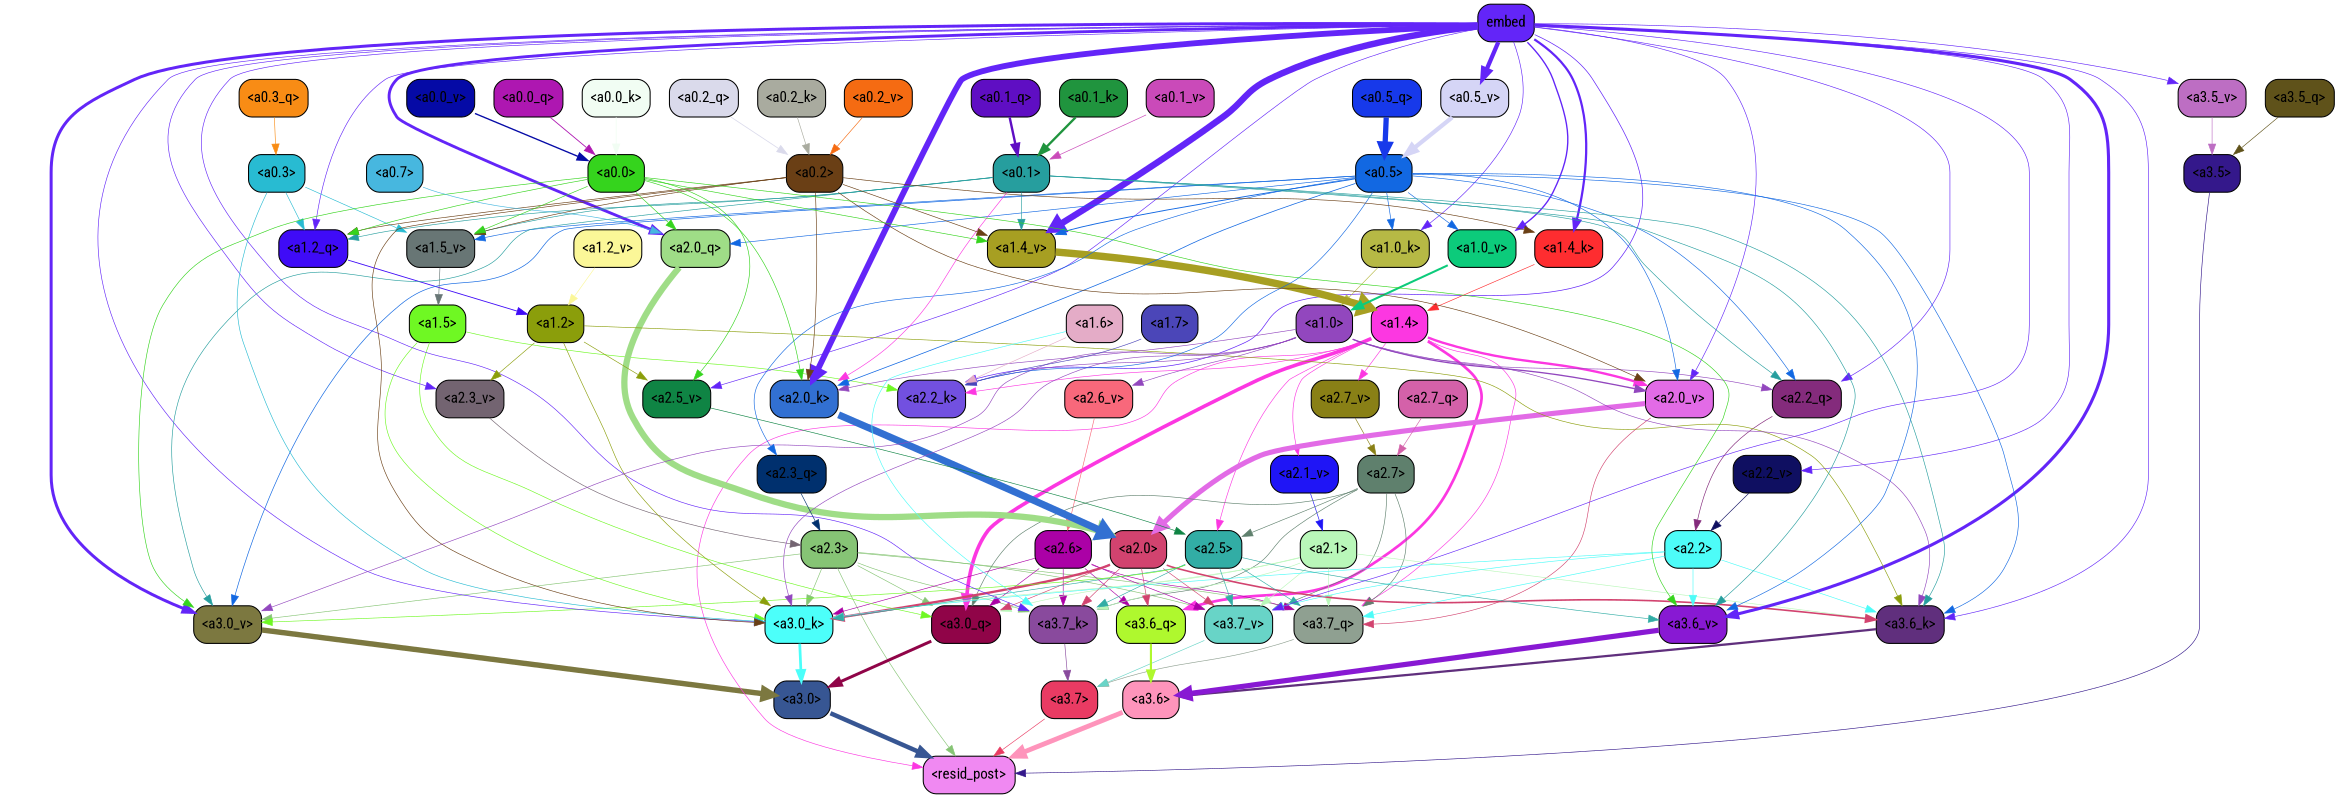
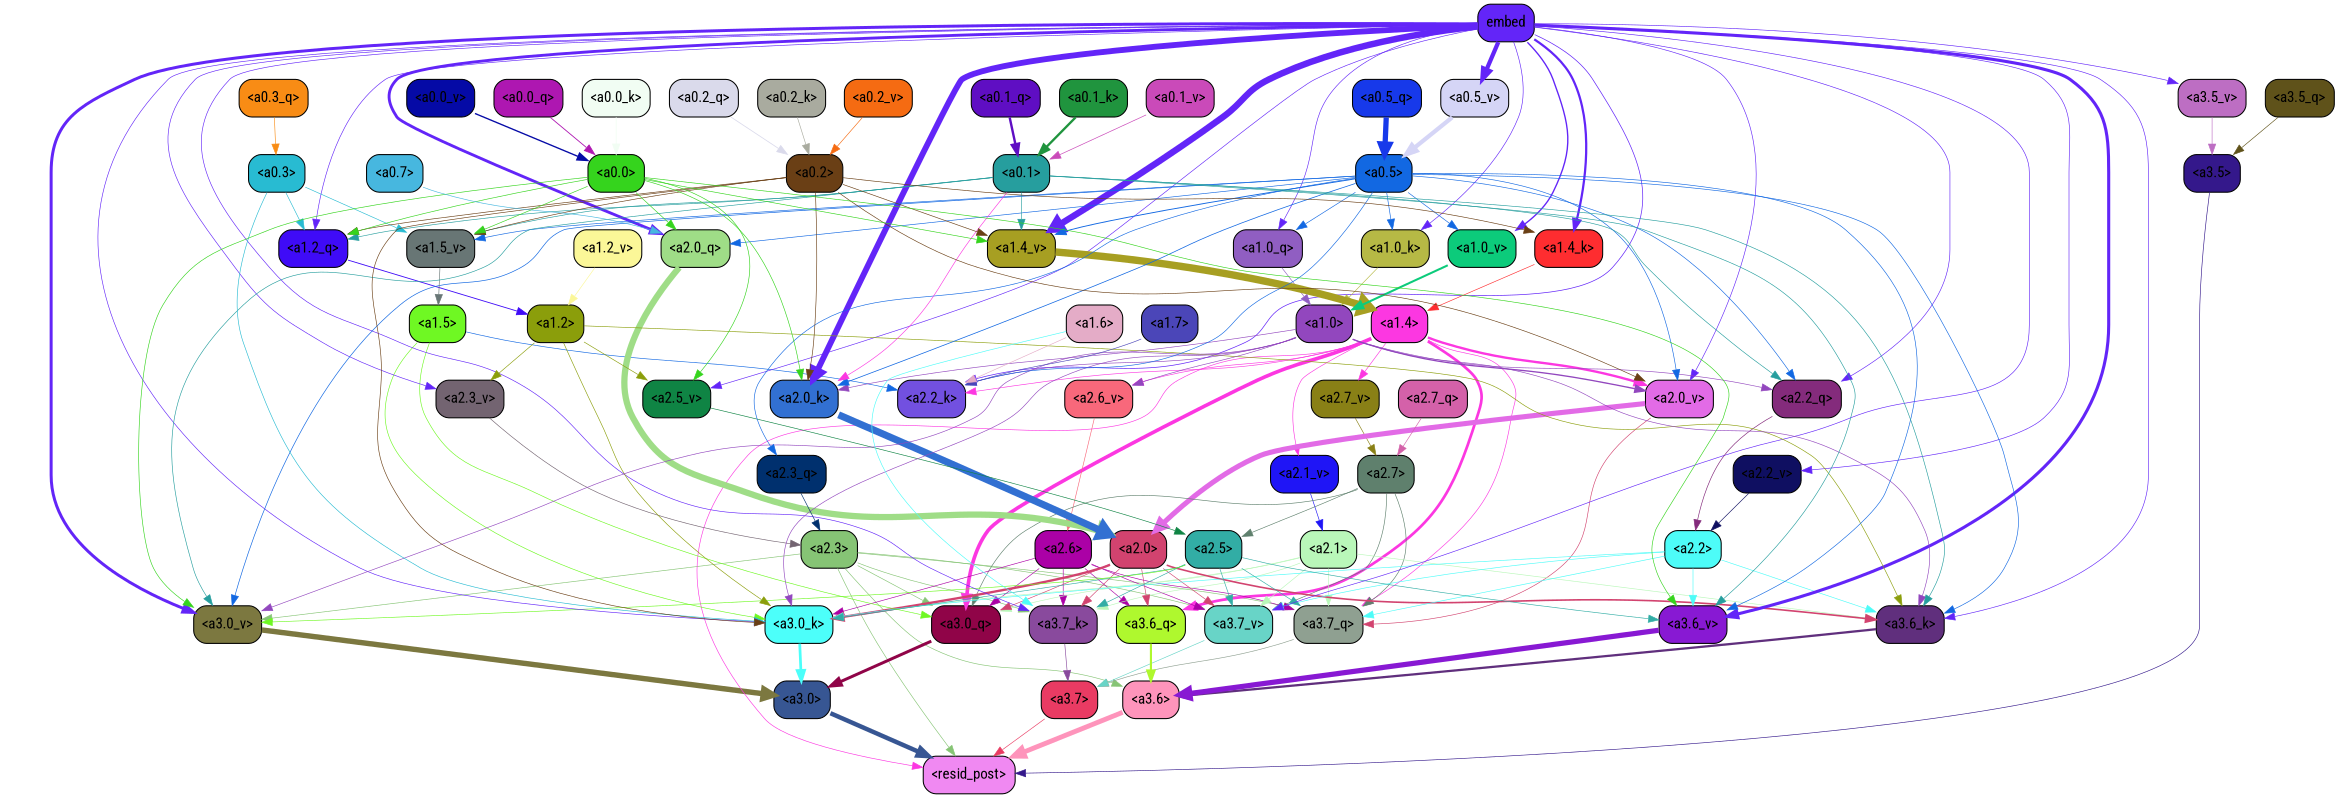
  strict digraph {
    fontname="Roboto Condensed"
    splines=true
    node [color=black fontname="Roboto Condensed" shape=box style="filled, rounded"]
    edge [color="#6325f8" fontname="Roboto Condensed" penwidth=0.6]
    "<a3.7>" [fillcolor="#e93b63"]
    "<resid_post>" [fillcolor="#f089f2"]
    "<a3.6>" [fillcolor="#fe94bb"]
    "<a3.5>" [fillcolor="#34188b"]
    "<a3.0>" [fillcolor="#375693"]
    "<a2.3>" [fillcolor="#86c475"]
    "<a3.7_q>" [fillcolor="#8fa091"]
    "<a3.0_q>" [fillcolor="#900448"]
    "<a3.7_k>" [fillcolor="#894a9d"]
    "<a3.0_k>" [fillcolor="#4cfffa"]
    "<a3.7_v>" [fillcolor="#68d4c7"]
    "<a3.0_v>" [fillcolor="#7c7840"]
    "<a1.4>" [fillcolor="#fc37e1"]
    "<a3.6_q>" [fillcolor="#aff82e"]
    "<a2.2_k>" [fillcolor="#7250e0"]
    "<a2.7_v>" [fillcolor="#898016"]
    "<a2.6_v>" [fillcolor="#f8687b"]
    "<a2.1_v>" [fillcolor="#1f15f6"]
    "<a2.0_v>" [fillcolor="#e26be6"]
    "<a2.7>" [fillcolor="#5f806d"]
    "<a2.6>" [fillcolor="#ab01a6"]
    "<a2.1>" [fillcolor="#b9f7b9"]
    "<a2.0>" [fillcolor="#d2436f"]
    "<a2.2>" [fillcolor="#4dfcf8"]
    "<a3.6_k>" [fillcolor="#602f7d"]
    "<a3.6_v>" [fillcolor="#8819d3"]
    "<a2.5>" [fillcolor="#32ada5"]
    "<a3.5_q>" [fillcolor="#5f521a"]
    "<a3.5_v>" [fillcolor="#bd6ec3"]
    "<a1.5>" [fillcolor="#6ff823"]
    embed [fillcolor="#6325f8"]
    "<a2.2_q>" [fillcolor="#842b7c"]
    "<a2.0_q>" [fillcolor="#9fdd87"]
    "<a2.0_k>" [fillcolor="#3270d2"]
    "<a2.5_v>" [fillcolor="#0f8444"]
    "<a2.3_v>" [fillcolor="#736471"]
    "<a2.2_v>" [fillcolor="#0f0f61"]
    "<a1.2_q>" [fillcolor="#3f0bf7"]
+   "<a1.0_q>" [fillcolor="#905ec2"]
    "<a1.4_k>" [fillcolor="#fe2d30"]
    "<a1.0_k>" [fillcolor="#b6b945"]
    "<a1.4_v>" [fillcolor="#a79f22"]
    "<a1.0_v>" [fillcolor="#0ccb7b"]
    "<a0.5_v>" [fillcolor="#d5d5f6"]
    "<a1.2>" [fillcolor="#8b9e0b"]
    "<a1.0>" [fillcolor="#9247be"]
    "<a0.5>" [fillcolor="#1268e2"]
    "<a2.3_q>" [fillcolor="#00306e"]
    "<a1.5_v>" [fillcolor="#687675"]
    "<a0.1>" [fillcolor="#269e9e"]
    "<a0.3>" [fillcolor="#28bbd2"]
    "<a0.2>" [fillcolor="#6a3f15"]
    "<a0.0>" [fillcolor="#35d41d"]
    "<a2.7_q>" [fillcolor="#d461a9"]
    "<a1.7>" [fillcolor="#4b46b8"]
    "<a1.6>" [fillcolor="#e4acc7"]
    "<a1.2_v>" [fillcolor="#fbf798"]
    "<a0.7>" [fillcolor="#47b7df"]
    "<a0.5_q>" [fillcolor="#1739ea"]
    "<a0.3_q>" [fillcolor="#f88c15"]
    "<a0.2_q>" [fillcolor="#dadaeb"]
    "<a0.1_q>" [fillcolor="#5f0ec3"]
    "<a0.0_q>" [fillcolor="#ae17b1"]
    "<a0.2_k>" [fillcolor="#a9ab9f"]
    "<a0.1_k>" [fillcolor="#20943e"]
    "<a0.0_k>" [fillcolor="#f1fdf3"]
    "<a0.2_v>" [fillcolor="#f56b12"]
    "<a0.1_v>" [fillcolor="#ca4ab9"]
    "<a0.0_v>" [fillcolor="#050aa6"]
    "<a3.7>" -> "<resid_post>" [color="#e93b63"]
    "<a3.6>" -> "<resid_post>" [color="#fe94bb" penwidth=4.6696330308914185]
    "<a3.5>" -> "<resid_post>" [color="#34188b"]
    "<a3.0>" -> "<resid_post>" [color="#375693" penwidth=4.282557368278503]
    "<a2.3>" -> "<resid_post>" [color="#86c475"]
    "<a2.3>" -> "<a3.7_q>" [color="#86c475"]
    "<a2.3>" -> "<a3.0_q>" [color="#86c475"]
    "<a2.3>" -> "<a3.7_k>" [color="#86c475"]
-   "<a2.3>" -> "<a3.0_k>" [color="#86c475"]
+   "<a2.3>" -> "<a3.6>" [color="#86c475"]
    "<a2.3>" -> "<a3.7_v>" [color="#86c475"]
    "<a2.3>" -> "<a3.0_v>" [color="#86c475"]
    "<a3.7_q>" -> "<a3.7>" [color="#8fa091"]
    "<a3.0_q>" -> "<a3.0>" [color="#900448" penwidth=2.8638100624084473]
    "<a3.7_k>" -> "<a3.7>" [color="#894a9d"]
    "<a3.0_k>" -> "<a3.0>" [color="#4cfffa" penwidth=2.6274144649505615]
    "<a3.7_v>" -> "<a3.7>" [color="#68d4c7"]
    "<a3.0_v>" -> "<a3.0>" [color="#7c7840" penwidth=5.188832879066467]
    "<a1.4>" -> "<resid_post>" [color="#fc37e1"]
    "<a1.4>" -> "<a3.7_q>" [color="#fc37e1"]
    "<a1.4>" -> "<a3.0_q>" [color="#fc37e1" penwidth=3.4971605762839317]
    "<a1.4>" -> "<a3.6_q>" [color="#fc37e1" penwidth=2.6073555648326874]
    "<a1.4>" -> "<a2.2_k>" [color="#fc37e1"]
    "<a1.4>" -> "<a2.7_v>" [color="#fc37e1"]
-   "<a1.4>" -> "<a2.5>" [color="#fc37e1"]
+   "<a1.4>" -> "<a2.6_v>" [color="#fc37e1"]
    "<a1.4>" -> "<a2.1_v>" [color="#fc37e1"]
    "<a1.4>" -> "<a2.0_v>" [color="#fc37e1" penwidth=2.268670678138733]
    "<a3.6_q>" -> "<a3.6>" [color="#aff82e" penwidth=2.03758105635643]
    "<a2.7_v>" -> "<a2.7>" [color="#898016"]
    "<a2.6_v>" -> "<a2.6>" [color="#f8687b"]
    "<a2.1_v>" -> "<a2.1>" [color="#1f15f6"]
    "<a2.0_v>" -> "<a3.7_q>" [color="#d2436f"]
    "<a2.0_v>" -> "<a2.0>" [color="#e26be6" penwidth=4.906715989112854]
    "<a2.7>" -> "<a3.7_q>" [color="#5f806d"]
    "<a2.7>" -> "<a3.0_q>" [color="#5f806d"]
-   "<a2.7>" -> "<a3.7_k>" [color="#5f806d"]
    "<a2.7>" -> "<a3.7_v>" [color="#5f806d"]
    "<a2.7>" -> "<a2.5>" [color="#5f806d"]
    "<a2.6>" -> "<a3.7_q>" [color="#ab01a6"]
    "<a2.6>" -> "<a3.0_q>" [color="#ab01a6"]
    "<a2.6>" -> "<a3.7_k>" [color="#ab01a6"]
    "<a2.6>" -> "<a3.0_k>" [color="#ab01a6"]
    "<a2.6>" -> "<a3.7_v>" [color="#ab01a6"]
    "<a2.6>" -> "<a3.6_q>" [color="#ab01a6"]
    "<a2.1>" -> "<a3.7_q>" [color="#b9f7b9"]
    "<a2.1>" -> "<a3.0_q>" [color="#b9f7b9"]
    "<a2.1>" -> "<a3.7_k>" [color="#b9f7b9"]
    "<a2.1>" -> "<a3.0_k>" [color="#b9f7b9"]
    "<a2.1>" -> "<a3.7_v>" [color="#b9f7b9"]
    "<a2.1>" -> "<a3.6_k>" [color="#b9f7b9"]
    "<a2.0>" -> "<a3.0_q>" [color="#d2436f"]
    "<a2.0>" -> "<a3.7_k>" [color="#d2436f"]
    "<a2.0>" -> "<a3.0_k>" [color="#d2436f" penwidth=2.270527422428131]
    "<a2.0>" -> "<a3.7_v>" [color="#d2436f"]
    "<a2.0>" -> "<a3.6_q>" [color="#d2436f"]
    "<a2.0>" -> "<a3.6_k>" [color="#d2436f" penwidth=1.5568191409111023]
    "<a2.2>" -> "<a3.7_q>" [color="#4dfcf8"]
    "<a2.2>" -> "<a3.0_k>" [color="#4dfcf8"]
    "<a2.2>" -> "<a3.7_v>" [color="#4dfcf8"]
    "<a2.2>" -> "<a3.6_k>" [color="#4dfcf8"]
    "<a2.2>" -> "<a3.6_v>" [color="#4dfcf8"]
    "<a3.6_k>" -> "<a3.6>" [color="#602f7d" penwidth=2.174198240041733]
    "<a3.6_v>" -> "<a3.6>" [color="#8819d3" penwidth=5.002329230308533]
    "<a2.5>" -> "<a3.7_q>" [color="#32ada5"]
    "<a2.5>" -> "<a3.7_k>" [color="#32ada5"]
    "<a2.5>" -> "<a3.0_k>" [color="#32ada5"]
    "<a2.5>" -> "<a3.7_v>" [color="#32ada5"]
    "<a2.5>" -> "<a3.0_v>" [color="#6ff823"]
    "<a2.5>" -> "<a3.6_v>" [color="#32ada5"]
    "<a3.5_q>" -> "<a3.5>" [color="#5f521a"]
    "<a3.5_v>" -> "<a3.5>" [color="#bd6ec3"]
    "<a1.5>" -> "<a3.0_q>" [color="#6ff823"]
    "<a1.5>" -> "<a3.0_k>" [color="#6ff823"]
-   "<a1.5>" -> "<a2.2_k>" [color="#6ff823"]
+   "<a1.5>" -> "<a2.2_k>" [color="#1268e2"]
    embed -> "<a3.7_k>"
    embed -> "<a3.0_k>"
    embed -> "<a3.7_v>"
    embed -> "<a3.0_v>" [penwidth=2.8686431646347046]
    embed -> "<a2.2_k>" [penwidth=0.67606520652771]
    embed -> "<a2.0_v>"
    embed -> "<a3.6_k>"
    embed -> "<a3.6_v>" [penwidth=2.9588699340820312]
    embed -> "<a3.5_v>"
    embed -> "<a2.2_q>"
    embed -> "<a2.0_q>" [penwidth=2.7617180347442627]
    embed -> "<a2.0_k>" [penwidth=5.615107178688049]
    embed -> "<a2.5_v>"
    embed -> "<a2.3_v>"
    embed -> "<a2.2_v>"
    embed -> "<a1.2_q>"
+   embed -> "<a1.0_q>"
    embed -> "<a1.4_k>" [penwidth=2.1468217372894287]
    embed -> "<a1.0_k>"
    embed -> "<a1.4_v>" [penwidth=6.189999580383301]
    embed -> "<a1.0_v>" [penwidth=1.3123979568481445]
    embed -> "<a0.5_v>" [penwidth=4.06441330909729]
    "<a2.2_q>" -> "<a2.2>" [color="#842b7c" penwidth=0.6340763568878174]
    "<a2.0_q>" -> "<a2.0>" [color="#9fdd87" penwidth=6.0160088539123535]
    "<a2.0_k>" -> "<a2.0>" [color="#3270d2" penwidth=6.773025274276733]
    "<a2.5_v>" -> "<a2.5>" [color="#0f8444"]
    "<a2.3_v>" -> "<a2.3>" [color="#736471"]
    "<a2.2_v>" -> "<a2.2>" [color="#0f0f61"]
    "<a1.2_q>" -> "<a1.2>" [color="#3f0bf7" penwidth=0.836545467376709]
+   "<a1.0_q>" -> "<a1.0>" [color="#905ec2"]
    "<a1.4_k>" -> "<a1.4>" [color="#fe2d30"]
    "<a1.0_k>" -> "<a1.0>" [color="#b6b945"]
    "<a1.4_v>" -> "<a1.4>" [color="#a79f22" penwidth=7.093163728713989]
    "<a1.0_v>" -> "<a1.0>" [color="#0ccb7b" penwidth=1.9666723012924194]
    "<a0.5_v>" -> "<a0.5>" [color="#d5d5f6" penwidth=4.062177300453186]
    "<a1.2>" -> "<a3.0_k>" [color="#8b9e0b"]
    "<a1.2>" -> "<a3.6_k>" [color="#8b9e0b"]
    "<a1.2>" -> "<a2.5_v>" [color="#8b9e0b"]
    "<a1.2>" -> "<a2.3_v>" [color="#8b9e0b"]
    "<a1.0>" -> "<a3.0_k>" [color="#9247be"]
    "<a1.0>" -> "<a3.0_v>" [color="#9247be"]
    "<a1.0>" -> "<a2.2_k>" [color="#9247be"]
    "<a1.0>" -> "<a2.6_v>" [color="#9247be"]
    "<a1.0>" -> "<a2.0_v>" [color="#9247be" penwidth=1.27996826171875]
    "<a1.0>" -> "<a3.6_k>" [color="#9247be"]
    "<a1.0>" -> "<a2.2_q>" [color="#9247be"]
    "<a1.0>" -> "<a2.0_k>" [color="#9247be"]
    "<a0.5>" -> "<a3.0_v>" [color="#1268e2" penwidth=0.6421224474906921]
    "<a0.5>" -> "<a2.2_k>" [color="#1268e2"]
    "<a0.5>" -> "<a2.0_v>" [color="#1268e2"]
    "<a0.5>" -> "<a3.6_k>" [color="#1268e2"]
    "<a0.5>" -> "<a3.6_v>" [color="#1268e2"]
    "<a0.5>" -> "<a2.2_q>" [color="#1268e2"]
    "<a0.5>" -> "<a2.0_q>" [color="#1268e2"]
    "<a0.5>" -> "<a2.0_k>" [color="#1268e2" penwidth=0.7151575088500977]
+   "<a0.5>" -> "<a1.0_q>" [color="#1268e2"]
    "<a0.5>" -> "<a1.0_k>" [color="#1268e2"]
    "<a0.5>" -> "<a1.4_v>" [color="#1268e2" penwidth=0.8927993774414062]
    "<a0.5>" -> "<a1.0_v>" [color="#1268e2"]
    "<a0.5>" -> "<a2.3_q>" [color="#1268e2"]
    "<a0.5>" -> "<a1.5_v>" [color="#1268e2"]
    "<a2.3_q>" -> "<a2.3>" [color="#00306e"]
    "<a1.5_v>" -> "<a1.5>" [color="#687675"]
    "<a0.1>" -> "<a3.0_v>" [color="#269e9e"]
    "<a0.1>" -> "<a3.6_k>" [color="#269e9e"]
    "<a0.1>" -> "<a3.6_v>" [color="#269e9e"]
    "<a0.1>" -> "<a2.2_q>" [color="#269e9e"]
    "<a0.1>" -> "<a2.0_k>" [color="#fc37e1"]
    "<a0.1>" -> "<a1.2_q>" [color="#269e9e"]
    "<a0.1>" -> "<a1.4_v>" [color="#269e9e"]
    "<a0.1>" -> "<a1.5_v>" [color="#269e9e"]
    "<a0.3>" -> "<a3.0_k>" [color="#28bbd2"]
    "<a0.3>" -> "<a1.2_q>" [color="#28bbd2"]
    "<a0.3>" -> "<a1.5_v>" [color="#28bbd2"]
    "<a0.2>" -> "<a3.0_k>" [color="#6a3f15"]
    "<a0.2>" -> "<a2.0_v>" [color="#6a3f15"]
    "<a0.2>" -> "<a2.0_k>" [color="#6a3f15"]
    "<a0.2>" -> "<a1.2_q>" [color="#6a3f15"]
    "<a0.2>" -> "<a1.4_k>" [color="#6a3f15"]
    "<a0.2>" -> "<a1.4_v>" [color="#6a3f15"]
    "<a0.2>" -> "<a1.5_v>" [color="#6a3f15"]
    "<a0.0>" -> "<a3.0_v>" [color="#35d41d"]
    "<a0.0>" -> "<a3.6_v>" [color="#35d41d"]
    "<a0.0>" -> "<a2.0_q>" [color="#35d41d"]
    "<a0.0>" -> "<a2.0_k>" [color="#35d41d"]
    "<a0.0>" -> "<a2.5_v>" [color="#35d41d"]
    "<a0.0>" -> "<a1.2_q>" [color="#35d41d"]
    "<a0.0>" -> "<a1.4_v>" [color="#35d41d"]
    "<a0.0>" -> "<a1.5_v>" [color="#35d41d"]
    "<a2.7_q>" -> "<a2.7>" [color="#d461a9"]
    "<a1.7>" -> "<a2.2_k>" [color="#4b46b8"]
    "<a1.6>" -> "<a3.7_k>" [color="#4dfcf8"]
    "<a1.6>" -> "<a2.2_k>" [color="#e4acc7"]
    "<a1.2_v>" -> "<a1.2>" [color="#fbf798"]
    "<a0.7>" -> "<a2.0_q>" [color="#47b7df"]
    "<a0.5_q>" -> "<a0.5>" [color="#1739ea" penwidth=5.0559651255607605]
    "<a0.3_q>" -> "<a0.3>" [color="#f88c15"]
    "<a0.2_q>" -> "<a0.2>" [color="#dadaeb" penwidth=0.7587676048278809]
    "<a0.1_q>" -> "<a0.1>" [color="#5f0ec3" penwidth=2.3103086948394775]
    "<a0.0_q>" -> "<a0.0>" [color="#ae17b1" penwidth=0.8285908699035645]
    "<a0.2_k>" -> "<a0.2>" [color="#a9ab9f"]
    "<a0.1_k>" -> "<a0.1>" [color="#20943e" penwidth=2.2273199558258057]
    "<a0.0_k>" -> "<a0.0>" [color="#f1fdf3" penwidth=0.7703166007995605]
    "<a0.2_v>" -> "<a0.2>" [color="#f56b12"]
    "<a0.1_v>" -> "<a0.1>" [color="#ca4ab9" penwidth=0.654442310333252]
    "<a0.0_v>" -> "<a0.0>" [color="#050aa6" penwidth=1.307939052581787]
  }
